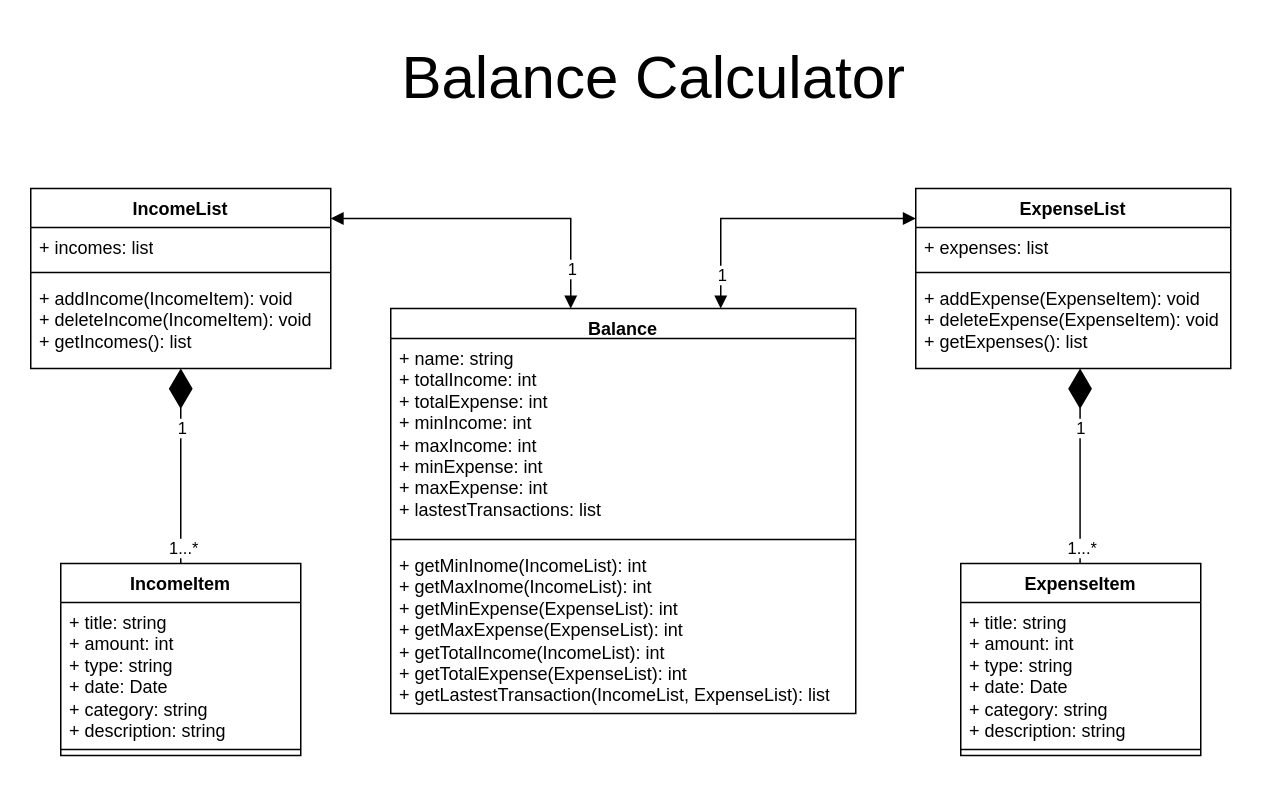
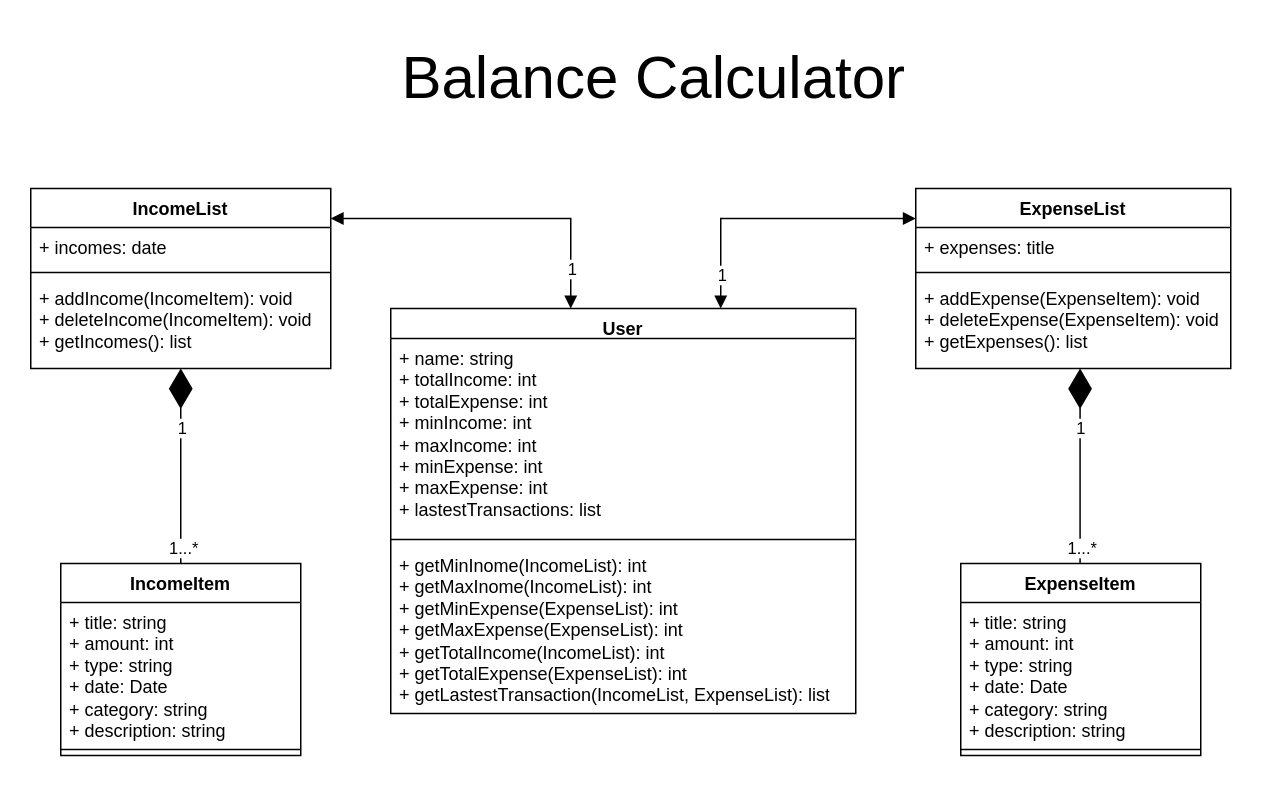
  <mxCell id="0" />
  <mxCell id="1" parent="0" />
  <mxCell id="2" value="IncomeItem" style="swimlane;fontStyle=1;align=center;verticalAlign=top;childLayout=stackLayout;horizontal=1;startSize=26;horizontalStack=0;resizeParent=1;resizeParentMax=0;resizeLast=0;collapsible=1;marginBottom=0;whiteSpace=wrap;html=1;" vertex="1" parent="1"><mxGeometry x="40" y="375" width="160" height="128" as="geometry" /></mxCell>
  <mxCell id="3" value="+ title: string&lt;br&gt;+ amount: int&lt;br&gt;+ type: string&lt;br&gt;+ date: Date&lt;br&gt;+ category: string&lt;br&gt;+ description: string" style="text;strokeColor=none;fillColor=none;align=left;verticalAlign=top;spacingLeft=4;spacingRight=4;overflow=hidden;rotatable=0;points=[[0,0.5],[1,0.5]];portConstraint=eastwest;whiteSpace=wrap;html=1;" vertex="1" parent="2"><mxGeometry y="26" width="160" height="94" as="geometry" /></mxCell>
  <mxCell id="4" value="" style="line;strokeWidth=1;fillColor=none;align=left;verticalAlign=middle;spacingTop=-1;spacingLeft=3;spacingRight=3;rotatable=0;labelPosition=right;points=[];portConstraint=eastwest;strokeColor=inherit;" vertex="1" parent="2"><mxGeometry y="120" width="160" height="8" as="geometry" /></mxCell>
  <mxCell id="5" value="&lt;font style=&quot;font-size: 40px;&quot;&gt;Balance Calculator&lt;/font&gt;" style="text;html=1;align=center;verticalAlign=middle;resizable=0;points=[];autosize=1;strokeColor=none;fillColor=none;" vertex="1" parent="1"><mxGeometry x="255" y="20" width="360" height="60" as="geometry" /></mxCell>
  <mxCell id="6" value="ExpenseItem" style="swimlane;fontStyle=1;align=center;verticalAlign=top;childLayout=stackLayout;horizontal=1;startSize=26;horizontalStack=0;resizeParent=1;resizeParentMax=0;resizeLast=0;collapsible=1;marginBottom=0;whiteSpace=wrap;html=1;" vertex="1" parent="1"><mxGeometry x="640" y="375" width="160" height="128" as="geometry" /></mxCell>
  <mxCell id="7" value="+ title: string&lt;br&gt;+ amount: int&lt;br&gt;+ type: string&lt;br&gt;+ date: Date&lt;br&gt;+ category: string&lt;br&gt;+ description: string" style="text;strokeColor=none;fillColor=none;align=left;verticalAlign=top;spacingLeft=4;spacingRight=4;overflow=hidden;rotatable=0;points=[[0,0.5],[1,0.5]];portConstraint=eastwest;whiteSpace=wrap;html=1;" vertex="1" parent="6"><mxGeometry y="26" width="160" height="94" as="geometry" /></mxCell>
  <mxCell id="8" value="" style="line;strokeWidth=1;fillColor=none;align=left;verticalAlign=middle;spacingTop=-1;spacingLeft=3;spacingRight=3;rotatable=0;labelPosition=right;points=[];portConstraint=eastwest;strokeColor=inherit;" vertex="1" parent="6"><mxGeometry y="120" width="160" height="8" as="geometry" /></mxCell>
  <mxCell id="9" value="IncomeList" style="swimlane;fontStyle=1;align=center;verticalAlign=top;childLayout=stackLayout;horizontal=1;startSize=26;horizontalStack=0;resizeParent=1;resizeParentMax=0;resizeLast=0;collapsible=1;marginBottom=0;whiteSpace=wrap;html=1;" vertex="1" parent="1"><mxGeometry x="20" y="125" width="200" height="120" as="geometry" /></mxCell>
- <mxCell id="10" value="+ incomes: list" style="text;strokeColor=none;fillColor=none;align=left;verticalAlign=top;spacingLeft=4;spacingRight=4;overflow=hidden;rotatable=0;points=[[0,0.5],[1,0.5]];portConstraint=eastwest;whiteSpace=wrap;html=1;" vertex="1" parent="9"><mxGeometry y="26" width="200" height="26" as="geometry" /></mxCell>
+ <mxCell id="10" value="+ incomes: date" style="text;strokeColor=none;fillColor=none;align=left;verticalAlign=top;spacingLeft=4;spacingRight=4;overflow=hidden;rotatable=0;points=[[0,0.5],[1,0.5]];portConstraint=eastwest;whiteSpace=wrap;html=1;" vertex="1" parent="9"><mxGeometry y="26" width="200" height="26" as="geometry" /></mxCell>
  <mxCell id="11" value="" style="line;strokeWidth=1;fillColor=none;align=left;verticalAlign=middle;spacingTop=-1;spacingLeft=3;spacingRight=3;rotatable=0;labelPosition=right;points=[];portConstraint=eastwest;strokeColor=inherit;" vertex="1" parent="9"><mxGeometry y="52" width="200" height="8" as="geometry" /></mxCell>
  <mxCell id="12" value="+ addIncome(IncomeItem): void&lt;br&gt;+ deleteIncome(IncomeItem): void&lt;br&gt;+ getIncomes(): list" style="text;strokeColor=none;fillColor=none;align=left;verticalAlign=top;spacingLeft=4;spacingRight=4;overflow=hidden;rotatable=0;points=[[0,0.5],[1,0.5]];portConstraint=eastwest;whiteSpace=wrap;html=1;" vertex="1" parent="9"><mxGeometry y="60" width="200" height="60" as="geometry" /></mxCell>
  <mxCell id="13" value="ExpenseList" style="swimlane;fontStyle=1;align=center;verticalAlign=top;childLayout=stackLayout;horizontal=1;startSize=26;horizontalStack=0;resizeParent=1;resizeParentMax=0;resizeLast=0;collapsible=1;marginBottom=0;whiteSpace=wrap;html=1;" vertex="1" parent="1"><mxGeometry x="610" y="125" width="210" height="120" as="geometry" /></mxCell>
- <mxCell id="14" value="+ expenses: list" style="text;strokeColor=none;fillColor=none;align=left;verticalAlign=top;spacingLeft=4;spacingRight=4;overflow=hidden;rotatable=0;points=[[0,0.5],[1,0.5]];portConstraint=eastwest;whiteSpace=wrap;html=1;" vertex="1" parent="13"><mxGeometry y="26" width="210" height="26" as="geometry" /></mxCell>
+ <mxCell id="14" value="+ expenses: title" style="text;strokeColor=none;fillColor=none;align=left;verticalAlign=top;spacingLeft=4;spacingRight=4;overflow=hidden;rotatable=0;points=[[0,0.5],[1,0.5]];portConstraint=eastwest;whiteSpace=wrap;html=1;" vertex="1" parent="13"><mxGeometry y="26" width="210" height="26" as="geometry" /></mxCell>
  <mxCell id="15" value="" style="line;strokeWidth=1;fillColor=none;align=left;verticalAlign=middle;spacingTop=-1;spacingLeft=3;spacingRight=3;rotatable=0;labelPosition=right;points=[];portConstraint=eastwest;strokeColor=inherit;" vertex="1" parent="13"><mxGeometry y="52" width="210" height="8" as="geometry" /></mxCell>
  <mxCell id="16" value="+ addExpense(ExpenseItem): void&lt;br&gt;+ deleteExpense(ExpenseItem): void&lt;br&gt;+ getExpenses(): list" style="text;strokeColor=none;fillColor=none;align=left;verticalAlign=top;spacingLeft=4;spacingRight=4;overflow=hidden;rotatable=0;points=[[0,0.5],[1,0.5]];portConstraint=eastwest;whiteSpace=wrap;html=1;" vertex="1" parent="13"><mxGeometry y="60" width="210" height="60" as="geometry" /></mxCell>
- <mxCell id="17" value="Balance" style="swimlane;fontStyle=1;align=center;verticalAlign=top;childLayout=stackLayout;horizontal=1;startSize=20;horizontalStack=0;resizeParent=1;resizeParentMax=0;resizeLast=0;collapsible=1;marginBottom=0;whiteSpace=wrap;html=1;" vertex="1" parent="1"><mxGeometry x="260" y="205" width="310" height="270" as="geometry" /></mxCell>
+ <mxCell id="17" value="User" style="swimlane;fontStyle=1;align=center;verticalAlign=top;childLayout=stackLayout;horizontal=1;startSize=20;horizontalStack=0;resizeParent=1;resizeParentMax=0;resizeLast=0;collapsible=1;marginBottom=0;whiteSpace=wrap;html=1;" vertex="1" parent="1"><mxGeometry x="260" y="205" width="310" height="270" as="geometry" /></mxCell>
  <mxCell id="18" value="+ name: string&lt;br&gt;+ totalIncome: int&lt;br&gt;+ totalExpense: int&lt;br&gt;+ minIncome: int&lt;br&gt;+ maxIncome: int&lt;br&gt;+ minExpense: int&lt;br&gt;+ maxExpense: int&lt;br&gt;+ lastestTransactions: list" style="text;strokeColor=none;fillColor=none;align=left;verticalAlign=top;spacingLeft=4;spacingRight=4;overflow=hidden;rotatable=0;points=[[0,0.5],[1,0.5]];portConstraint=eastwest;whiteSpace=wrap;html=1;" vertex="1" parent="17"><mxGeometry y="20" width="310" height="130" as="geometry" /></mxCell>
  <mxCell id="19" value="" style="line;strokeWidth=1;fillColor=none;align=left;verticalAlign=middle;spacingTop=-1;spacingLeft=3;spacingRight=3;rotatable=0;labelPosition=right;points=[];portConstraint=eastwest;strokeColor=inherit;" vertex="1" parent="17"><mxGeometry y="150" width="310" height="8" as="geometry" /></mxCell>
  <mxCell id="20" value="+ getMinInome(IncomeList): int&lt;br&gt;+ getMaxInome(IncomeList): int&lt;br&gt;+ getMinExpense(ExpenseList): int&lt;br&gt;+ getMaxExpense(ExpenseList): int&lt;br&gt;+ getTotalIncome(IncomeList): int&lt;br&gt;+ getTotalExpense(ExpenseList): int&lt;br&gt;+ getLastestTransaction(IncomeList, ExpenseList): list" style="text;strokeColor=none;fillColor=none;align=left;verticalAlign=top;spacingLeft=4;spacingRight=4;overflow=hidden;rotatable=0;points=[[0,0.5],[1,0.5]];portConstraint=eastwest;whiteSpace=wrap;html=1;" vertex="1" parent="17"><mxGeometry y="158" width="310" height="112" as="geometry" /></mxCell>
  <mxCell id="21" value="" style="endArrow=diamondThin;endFill=1;endSize=24;html=1;rounded=0;exitX=0.5;exitY=0;exitDx=0;exitDy=0;" edge="1" parent="1" source="2"><mxGeometry width="160" relative="1" as="geometry"><mxPoint x="80" y="325" as="sourcePoint" /><mxPoint x="120" y="245" as="targetPoint" /></mxGeometry></mxCell>
  <mxCell id="22" value="1...*" style="edgeLabel;html=1;align=center;verticalAlign=middle;resizable=0;points=[];" vertex="1" connectable="0" parent="21"><mxGeometry x="-0.828" y="-1" relative="1" as="geometry"><mxPoint as="offset" /></mxGeometry></mxCell>
  <mxCell id="23" value="1" style="edgeLabel;html=1;align=center;verticalAlign=middle;resizable=0;points=[];" vertex="1" connectable="0" parent="21"><mxGeometry x="0.403" relative="1" as="geometry"><mxPoint as="offset" /></mxGeometry></mxCell>
  <mxCell id="24" value="" style="endArrow=diamondThin;endFill=1;endSize=24;html=1;rounded=0;exitX=0.5;exitY=0;exitDx=0;exitDy=0;" edge="1" parent="1"><mxGeometry width="160" relative="1" as="geometry"><mxPoint x="719.55" y="375" as="sourcePoint" /><mxPoint x="719.55" y="245" as="targetPoint" /></mxGeometry></mxCell>
  <mxCell id="25" value="1...*" style="edgeLabel;html=1;align=center;verticalAlign=middle;resizable=0;points=[];" vertex="1" connectable="0" parent="24"><mxGeometry x="-0.828" y="-1" relative="1" as="geometry"><mxPoint as="offset" /></mxGeometry></mxCell>
  <mxCell id="26" value="1" style="edgeLabel;html=1;align=center;verticalAlign=middle;resizable=0;points=[];" vertex="1" connectable="0" parent="24"><mxGeometry x="0.403" relative="1" as="geometry"><mxPoint as="offset" /></mxGeometry></mxCell>
  <mxCell id="27" value="" style="endArrow=block;startArrow=block;endFill=1;startFill=1;html=1;rounded=0;" edge="1" parent="1"><mxGeometry width="160" relative="1" as="geometry"><mxPoint x="220" y="145" as="sourcePoint" /><mxPoint x="380" y="205" as="targetPoint" /><Array as="points"><mxPoint x="380" y="145" /></Array></mxGeometry></mxCell>
  <mxCell id="28" value="1" style="edgeLabel;html=1;align=center;verticalAlign=middle;resizable=0;points=[];" vertex="1" connectable="0" parent="27"><mxGeometry x="0.754" relative="1" as="geometry"><mxPoint as="offset" /></mxGeometry></mxCell>
  <mxCell id="29" value="" style="endArrow=block;startArrow=block;endFill=1;startFill=1;html=1;rounded=0;" edge="1" parent="1"><mxGeometry width="160" relative="1" as="geometry"><mxPoint x="610" y="145" as="sourcePoint" /><mxPoint x="480" y="205" as="targetPoint" /><Array as="points"><mxPoint x="480" y="145" /></Array></mxGeometry></mxCell>
  <mxCell id="30" value="1" style="edgeLabel;html=1;align=center;verticalAlign=middle;resizable=0;points=[];" vertex="1" connectable="0" parent="29"><mxGeometry x="0.754" relative="1" as="geometry"><mxPoint as="offset" /></mxGeometry></mxCell>
